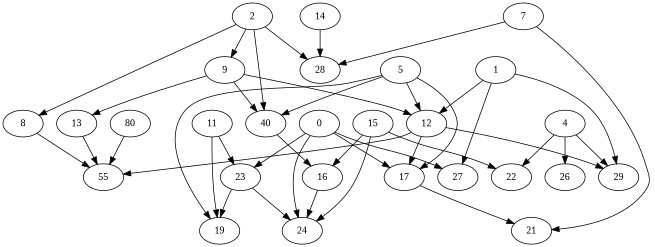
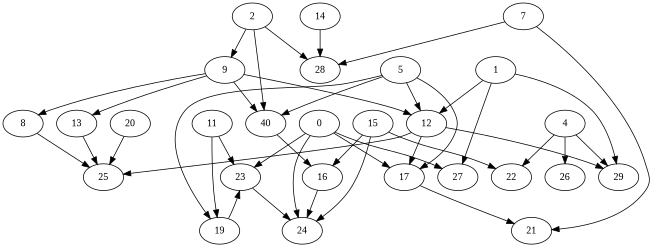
  digraph {
    fontname="Liberation Serif"
    node [Weight=6 fontname="Liberation Serif"]
    edge [Weight=9 fontname="Liberation Serif"]
    0 [Weight=14]
    23 [Weight=14]
    17
    24
    27
    9 [Weight=14]
    n7 [label=40]
    12
    13 [Weight=5]
    21 [Weight=14]
    2 [Weight=11]
    8 [Weight=8]
    28
    16 [Weight=8]
-   25 [Weight=9 label=55]
+   25 [Weight=9]
    19 [Weight=11]
    29 [Weight=14]
    1 [Weight=15]
    11 [Weight=8]
    5 [Weight=9]
    22 [Weight=8]
    4 [Weight=15]
    26 [Weight=14]
    15 [Weight=8]
    7
-   20 [Weight=9 label=80]
+   20 [Weight=9]
    14 [Weight=5]
    0 -> 23 [Weight=6]
    0 -> 17 [Weight=3]
    0 -> 24 [Weight=2]
    0 -> 27 [Weight=8]
    23 -> 24 [Weight=6]
    17 -> 21 [Weight=4]
    9 -> n7 [Weight=7]
    9 -> 12 [Weight=4]
    9 -> 13 [Weight=10]
    n7 -> 16 [Weight=6]
    12 -> 17
    12 -> 25
    12 -> 29 [Weight=10]
    13 -> 25 [Weight=5]
    2 -> 9 [Weight=4]
    2 -> n7 [Weight=5]
-   2 -> 8 [Weight=2]
+   9 -> 8 [Weight=2]
    2 -> 28 [Weight=2]
    8 -> 25 [Weight=3]
    16 -> 24 [Weight=2]
-   23 -> 19
+   19 -> 23
    1 -> 27 [Weight=3]
    1 -> 12 [Weight=10]
    1 -> 29 [Weight=7]
    11 -> 23 [Weight=6]
    11 -> 19 [Weight=7]
    5 -> 17 [Weight=8]
    5 -> n7 [Weight=3]
    5 -> 12
    5 -> 19 [Weight=3]
    4 -> 29 [Weight=5]
    4 -> 22 [Weight=8]
    4 -> 26 [Weight=5]
    15 -> 24 [Weight=4]
    15 -> 16
    15 -> 22 [Weight=8]
    7 -> 21 [Weight=10]
    7 -> 28
    20 -> 25 [Weight=2]
    14 -> 28 [Weight=7]
  }
